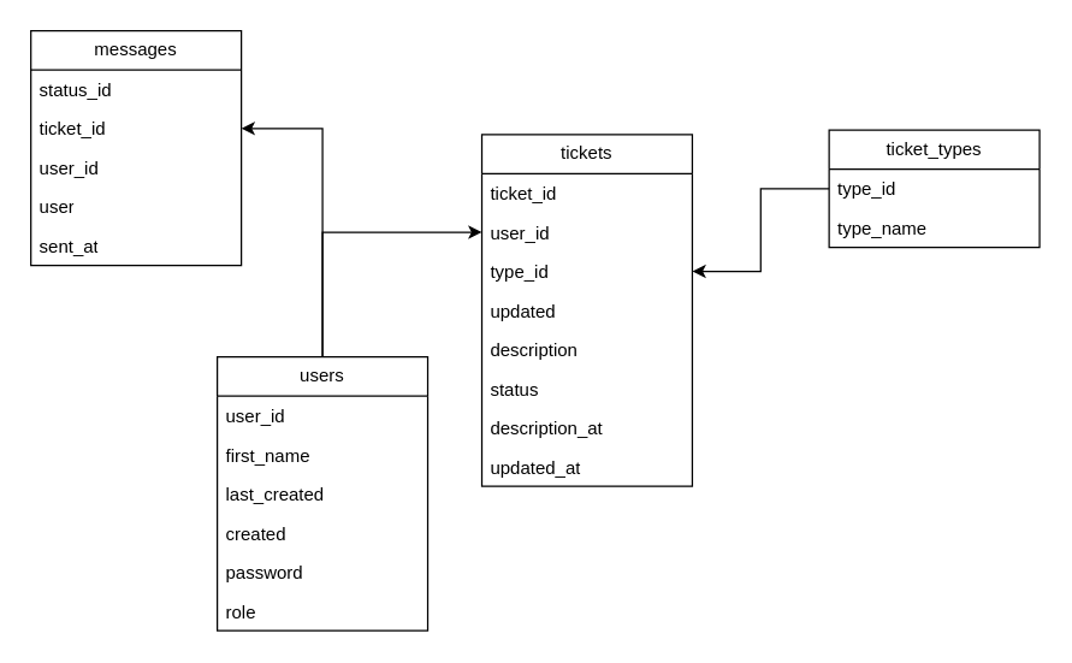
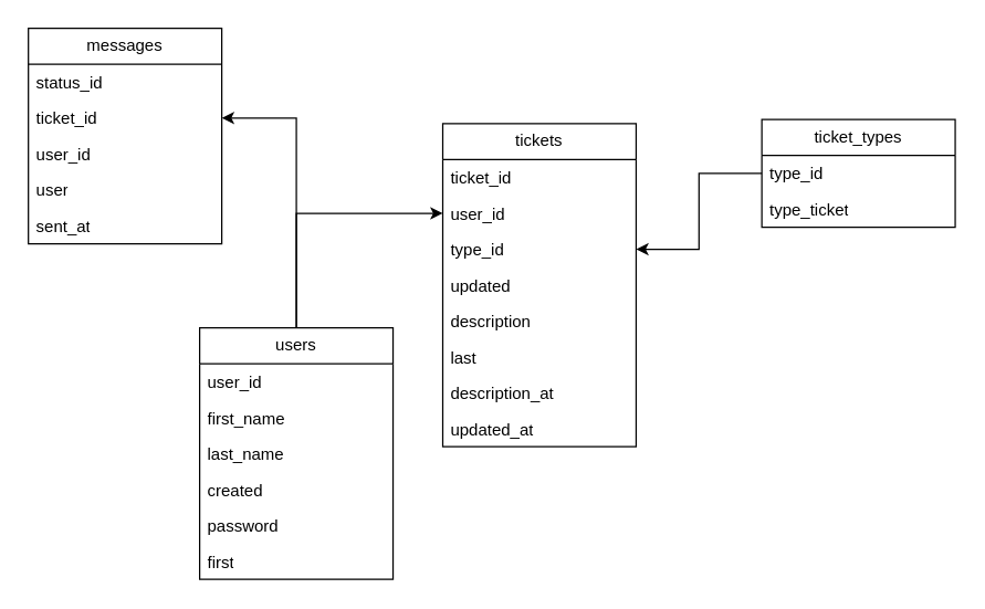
  <mxCell id="0" />
  <mxCell id="1" parent="0" />
  <mxCell id="2" value="messages" style="swimlane;fontStyle=0;childLayout=stackLayout;horizontal=1;startSize=26;fillColor=none;horizontalStack=0;resizeParent=1;resizeParentMax=0;resizeLast=0;collapsible=1;marginBottom=0;whiteSpace=wrap;html=1;" vertex="1" parent="1"><mxGeometry x="20" y="20" width="140" height="156" as="geometry"><mxRectangle x="250" y="290" width="95" height="26" as="alternateBounds" /></mxGeometry></mxCell>
  <mxCell id="3" value="status_id" style="text;strokeColor=none;fillColor=none;align=left;verticalAlign=top;spacingLeft=4;spacingRight=4;overflow=hidden;rotatable=0;points=[[0,0.5],[1,0.5]];portConstraint=eastwest;whiteSpace=wrap;html=1;" vertex="1" parent="2"><mxGeometry y="26" width="140" height="26" as="geometry" /></mxCell>
  <mxCell id="4" value="ticket_id" style="text;strokeColor=none;fillColor=none;align=left;verticalAlign=top;spacingLeft=4;spacingRight=4;overflow=hidden;rotatable=0;points=[[0,0.5],[1,0.5]];portConstraint=eastwest;whiteSpace=wrap;html=1;" vertex="1" parent="2"><mxGeometry y="52" width="140" height="26" as="geometry" /></mxCell>
  <mxCell id="5" value="user_id" style="text;strokeColor=none;fillColor=none;align=left;verticalAlign=top;spacingLeft=4;spacingRight=4;overflow=hidden;rotatable=0;points=[[0,0.5],[1,0.5]];portConstraint=eastwest;whiteSpace=wrap;html=1;" vertex="1" parent="2"><mxGeometry y="78" width="140" height="26" as="geometry" /></mxCell>
  <mxCell id="6" value="user" style="text;strokeColor=none;fillColor=none;align=left;verticalAlign=top;spacingLeft=4;spacingRight=4;overflow=hidden;rotatable=0;points=[[0,0.5],[1,0.5]];portConstraint=eastwest;whiteSpace=wrap;html=1;" vertex="1" parent="2"><mxGeometry y="104" width="140" height="26" as="geometry" /></mxCell>
  <mxCell id="7" value="sent_at" style="text;strokeColor=none;fillColor=none;align=left;verticalAlign=top;spacingLeft=4;spacingRight=4;overflow=hidden;rotatable=0;points=[[0,0.5],[1,0.5]];portConstraint=eastwest;whiteSpace=wrap;html=1;" vertex="1" parent="2"><mxGeometry y="130" width="140" height="26" as="geometry" /></mxCell>
  <mxCell id="8" value="ticket_types" style="swimlane;fontStyle=0;childLayout=stackLayout;horizontal=1;startSize=26;fillColor=none;horizontalStack=0;resizeParent=1;resizeParentMax=0;resizeLast=0;collapsible=1;marginBottom=0;whiteSpace=wrap;html=1;" vertex="1" parent="1"><mxGeometry x="551" y="86" width="140" height="78" as="geometry" /></mxCell>
  <mxCell id="9" value="type_id" style="text;strokeColor=none;fillColor=none;align=left;verticalAlign=top;spacingLeft=4;spacingRight=4;overflow=hidden;rotatable=0;points=[[0,0.5],[1,0.5]];portConstraint=eastwest;whiteSpace=wrap;html=1;" vertex="1" parent="8"><mxGeometry y="26" width="140" height="26" as="geometry" /></mxCell>
- <mxCell id="10" value="type_name" style="text;strokeColor=none;fillColor=none;align=left;verticalAlign=top;spacingLeft=4;spacingRight=4;overflow=hidden;rotatable=0;points=[[0,0.5],[1,0.5]];portConstraint=eastwest;whiteSpace=wrap;html=1;" vertex="1" parent="8"><mxGeometry y="52" width="140" height="26" as="geometry" /></mxCell>
+ <mxCell id="10" value="type_ticket" style="text;strokeColor=none;fillColor=none;align=left;verticalAlign=top;spacingLeft=4;spacingRight=4;overflow=hidden;rotatable=0;points=[[0,0.5],[1,0.5]];portConstraint=eastwest;whiteSpace=wrap;html=1;" vertex="1" parent="8"><mxGeometry y="52" width="140" height="26" as="geometry" /></mxCell>
  <mxCell id="11" value="tickets" style="swimlane;fontStyle=0;childLayout=stackLayout;horizontal=1;startSize=26;fillColor=none;horizontalStack=0;resizeParent=1;resizeParentMax=0;resizeLast=0;collapsible=1;marginBottom=0;whiteSpace=wrap;html=1;" vertex="1" parent="1"><mxGeometry x="320" y="89" width="140" height="234" as="geometry" /></mxCell>
  <mxCell id="12" value="ticket_id" style="text;strokeColor=none;fillColor=none;align=left;verticalAlign=top;spacingLeft=4;spacingRight=4;overflow=hidden;rotatable=0;points=[[0,0.5],[1,0.5]];portConstraint=eastwest;whiteSpace=wrap;html=1;" vertex="1" parent="11"><mxGeometry y="26" width="140" height="26" as="geometry" /></mxCell>
  <mxCell id="13" value="user_id" style="text;strokeColor=none;fillColor=none;align=left;verticalAlign=top;spacingLeft=4;spacingRight=4;overflow=hidden;rotatable=0;points=[[0,0.5],[1,0.5]];portConstraint=eastwest;whiteSpace=wrap;html=1;" vertex="1" parent="11"><mxGeometry y="52" width="140" height="26" as="geometry" /></mxCell>
  <mxCell id="14" value="type_id" style="text;strokeColor=none;fillColor=none;align=left;verticalAlign=top;spacingLeft=4;spacingRight=4;overflow=hidden;rotatable=0;points=[[0,0.5],[1,0.5]];portConstraint=eastwest;whiteSpace=wrap;html=1;" vertex="1" parent="11"><mxGeometry y="78" width="140" height="26" as="geometry" /></mxCell>
  <mxCell id="15" value="updated" style="text;strokeColor=none;fillColor=none;align=left;verticalAlign=top;spacingLeft=4;spacingRight=4;overflow=hidden;rotatable=0;points=[[0,0.5],[1,0.5]];portConstraint=eastwest;whiteSpace=wrap;html=1;" vertex="1" parent="11"><mxGeometry y="104" width="140" height="26" as="geometry" /></mxCell>
  <mxCell id="16" value="description" style="text;strokeColor=none;fillColor=none;align=left;verticalAlign=top;spacingLeft=4;spacingRight=4;overflow=hidden;rotatable=0;points=[[0,0.5],[1,0.5]];portConstraint=eastwest;whiteSpace=wrap;html=1;" vertex="1" parent="11"><mxGeometry y="130" width="140" height="26" as="geometry" /></mxCell>
- <mxCell id="17" value="status" style="text;strokeColor=none;fillColor=none;align=left;verticalAlign=top;spacingLeft=4;spacingRight=4;overflow=hidden;rotatable=0;points=[[0,0.5],[1,0.5]];portConstraint=eastwest;whiteSpace=wrap;html=1;" vertex="1" parent="11"><mxGeometry y="156" width="140" height="26" as="geometry" /></mxCell>
+ <mxCell id="17" value="last" style="text;strokeColor=none;fillColor=none;align=left;verticalAlign=top;spacingLeft=4;spacingRight=4;overflow=hidden;rotatable=0;points=[[0,0.5],[1,0.5]];portConstraint=eastwest;whiteSpace=wrap;html=1;" vertex="1" parent="11"><mxGeometry y="156" width="140" height="26" as="geometry" /></mxCell>
  <mxCell id="18" value="description_at" style="text;strokeColor=none;fillColor=none;align=left;verticalAlign=top;spacingLeft=4;spacingRight=4;overflow=hidden;rotatable=0;points=[[0,0.5],[1,0.5]];portConstraint=eastwest;whiteSpace=wrap;html=1;" vertex="1" parent="11"><mxGeometry y="182" width="140" height="26" as="geometry" /></mxCell>
  <mxCell id="19" value="updated_at" style="text;strokeColor=none;fillColor=none;align=left;verticalAlign=top;spacingLeft=4;spacingRight=4;overflow=hidden;rotatable=0;points=[[0,0.5],[1,0.5]];portConstraint=eastwest;whiteSpace=wrap;html=1;" vertex="1" parent="11"><mxGeometry y="208" width="140" height="26" as="geometry" /></mxCell>
  <mxCell id="20" style="edgeStyle=orthogonalEdgeStyle;rounded=0;orthogonalLoop=1;jettySize=auto;html=1;entryX=0;entryY=0.5;entryDx=0;entryDy=0;" edge="1" parent="1" source="22" target="13"><mxGeometry relative="1" as="geometry" /></mxCell>
  <mxCell id="21" style="edgeStyle=orthogonalEdgeStyle;rounded=0;orthogonalLoop=1;jettySize=auto;html=1;exitX=0.5;exitY=0;exitDx=0;exitDy=0;entryX=1;entryY=0.5;entryDx=0;entryDy=0;" edge="1" parent="1" source="22" target="4"><mxGeometry relative="1" as="geometry" /></mxCell>
  <mxCell id="22" value="users" style="swimlane;fontStyle=0;childLayout=stackLayout;horizontal=1;startSize=26;fillColor=none;horizontalStack=0;resizeParent=1;resizeParentMax=0;resizeLast=0;collapsible=1;marginBottom=0;whiteSpace=wrap;html=1;" vertex="1" parent="1"><mxGeometry x="144" y="237" width="140" height="182" as="geometry" /></mxCell>
  <mxCell id="23" value="user_id" style="text;strokeColor=none;fillColor=none;align=left;verticalAlign=top;spacingLeft=4;spacingRight=4;overflow=hidden;rotatable=0;points=[[0,0.5],[1,0.5]];portConstraint=eastwest;whiteSpace=wrap;html=1;" vertex="1" parent="22"><mxGeometry y="26" width="140" height="26" as="geometry" /></mxCell>
  <mxCell id="24" value="first_name" style="text;strokeColor=none;fillColor=none;align=left;verticalAlign=top;spacingLeft=4;spacingRight=4;overflow=hidden;rotatable=0;points=[[0,0.5],[1,0.5]];portConstraint=eastwest;whiteSpace=wrap;html=1;" vertex="1" parent="22"><mxGeometry y="52" width="140" height="26" as="geometry" /></mxCell>
- <mxCell id="25" value="last_created" style="text;strokeColor=none;fillColor=none;align=left;verticalAlign=top;spacingLeft=4;spacingRight=4;overflow=hidden;rotatable=0;points=[[0,0.5],[1,0.5]];portConstraint=eastwest;whiteSpace=wrap;html=1;" vertex="1" parent="22"><mxGeometry y="78" width="140" height="26" as="geometry" /></mxCell>
+ <mxCell id="25" value="last_name" style="text;strokeColor=none;fillColor=none;align=left;verticalAlign=top;spacingLeft=4;spacingRight=4;overflow=hidden;rotatable=0;points=[[0,0.5],[1,0.5]];portConstraint=eastwest;whiteSpace=wrap;html=1;" vertex="1" parent="22"><mxGeometry y="78" width="140" height="26" as="geometry" /></mxCell>
  <mxCell id="26" value="created" style="text;strokeColor=none;fillColor=none;align=left;verticalAlign=top;spacingLeft=4;spacingRight=4;overflow=hidden;rotatable=0;points=[[0,0.5],[1,0.5]];portConstraint=eastwest;whiteSpace=wrap;html=1;" vertex="1" parent="22"><mxGeometry y="104" width="140" height="26" as="geometry" /></mxCell>
  <mxCell id="27" value="password" style="text;strokeColor=none;fillColor=none;align=left;verticalAlign=top;spacingLeft=4;spacingRight=4;overflow=hidden;rotatable=0;points=[[0,0.5],[1,0.5]];portConstraint=eastwest;whiteSpace=wrap;html=1;" vertex="1" parent="22"><mxGeometry y="130" width="140" height="26" as="geometry" /></mxCell>
- <mxCell id="28" value="role" style="text;strokeColor=none;fillColor=none;align=left;verticalAlign=top;spacingLeft=4;spacingRight=4;overflow=hidden;rotatable=0;points=[[0,0.5],[1,0.5]];portConstraint=eastwest;whiteSpace=wrap;html=1;" vertex="1" parent="22"><mxGeometry y="156" width="140" height="26" as="geometry" /></mxCell>
+ <mxCell id="28" value="first" style="text;strokeColor=none;fillColor=none;align=left;verticalAlign=top;spacingLeft=4;spacingRight=4;overflow=hidden;rotatable=0;points=[[0,0.5],[1,0.5]];portConstraint=eastwest;whiteSpace=wrap;html=1;" vertex="1" parent="22"><mxGeometry y="156" width="140" height="26" as="geometry" /></mxCell>
  <mxCell id="29" style="edgeStyle=orthogonalEdgeStyle;rounded=0;orthogonalLoop=1;jettySize=auto;html=1;exitX=0;exitY=0.5;exitDx=0;exitDy=0;entryX=1;entryY=0.5;entryDx=0;entryDy=0;" edge="1" parent="1" source="9" target="14"><mxGeometry relative="1" as="geometry" /></mxCell>
